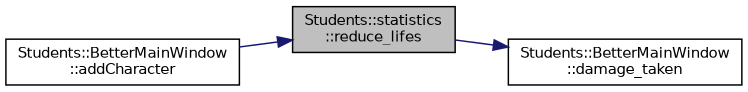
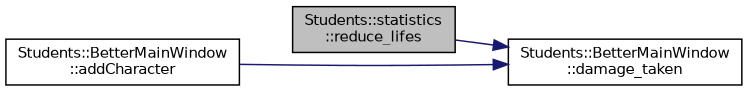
  digraph {
    fontname="DejaVu Sans"
    rankdir=RL
    node [color=black fillcolor=white fontname="DejaVu Sans" fontsize=10 shape=record style=filled]
    edge [color=midnightblue dir=back fontname="DejaVu Sans" fontsize=10 labelfontname=Helvetica labelfontsize=10 style=solid]
    n1 [fillcolor=grey75 fontcolor=black height=0.2 label="Students::statistics\l::reduce_lifes" width=0.4]
    n2 [height=0.2 label="Students::BetterMainWindow\l::damage_taken" width=0.4]
    n3 [height=0.2 label="Students::BetterMainWindow\l::addCharacter" width=0.4]
    n2 -> n1
-   n1 -> n3
+   n2 -> n3
  }
